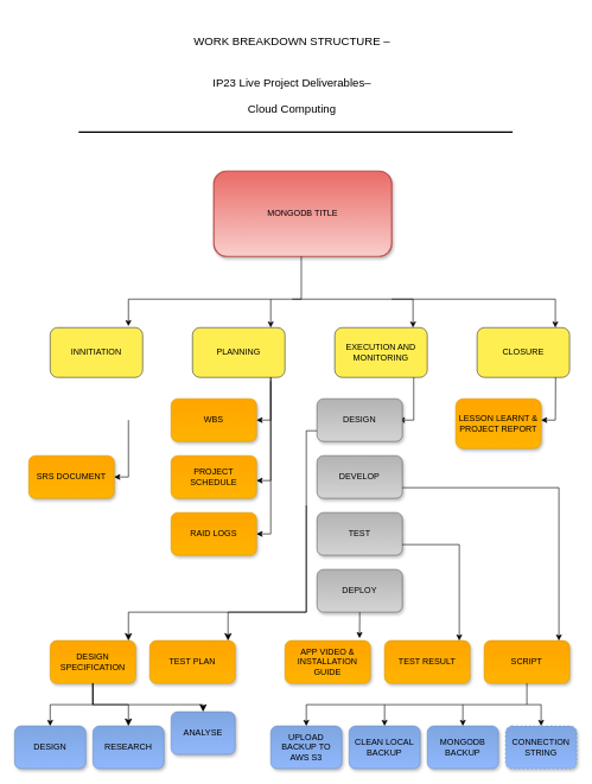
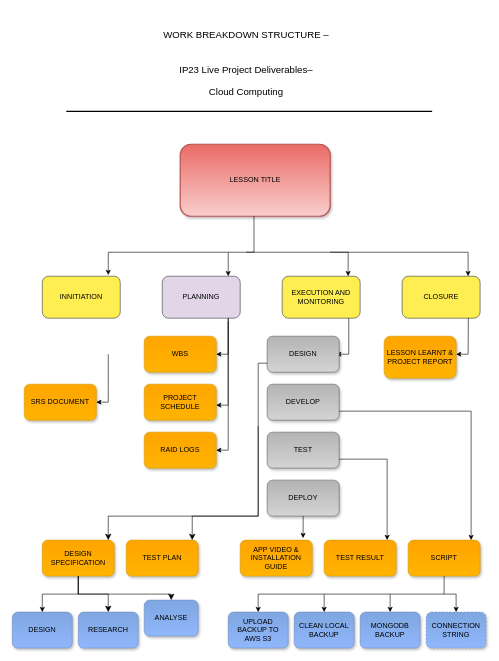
  <mxCell id="0" />
  <mxCell id="1" parent="0" />
  <mxCell id="2" value="EXECUTION AND MONITORING" style="rounded=1;whiteSpace=wrap;html=1;fillColor=#FFEE52;strokeColor=#36393d;gradientDirection=north;" parent="1" vertex="1"><mxGeometry x="470" y="460" width="130" height="70" as="geometry" /></mxCell>
  <mxCell id="3" value="CLOSURE" style="whiteSpace=wrap;html=1;rounded=1;fillColor=#FFEE52;strokeColor=#36393d;gradientDirection=north;glass=0;" parent="1" vertex="1"><mxGeometry x="670" y="460" width="130" height="70" as="geometry" /></mxCell>
- <mxCell id="4" value="PLANNING" style="whiteSpace=wrap;html=1;rounded=1;fillColor=#FFEE52;strokeColor=#36393d;gradientDirection=north;" parent="1" vertex="1"><mxGeometry x="270" y="460" width="130" height="70" as="geometry" /></mxCell>
+ <mxCell id="4" value="PLANNING" style="whiteSpace=wrap;html=1;rounded=1;fillColor=#e1d5e7;strokeColor=#36393d;gradientDirection=north;" parent="1" vertex="1"><mxGeometry x="270" y="460" width="130" height="70" as="geometry" /></mxCell>
  <mxCell id="5" value="INNITIATION" style="whiteSpace=wrap;html=1;rounded=1;fillColor=#FFEE52;strokeColor=#36393d;gradientDirection=north;" parent="1" vertex="1"><mxGeometry x="70" y="460" width="130" height="70" as="geometry" /></mxCell>
- <mxCell id="6" value="MONGODB TITLE" style="rounded=1;whiteSpace=wrap;html=1;shadow=1;glass=0;labelBackgroundColor=none;labelBorderColor=none;gradientDirection=north;strokeWidth=2;fillColor=#f8cecc;strokeColor=#b85450;gradientColor=#ea6b66;" parent="1" vertex="1"><mxGeometry x="300" y="240" width="250" height="120" as="geometry" /></mxCell>
+ <mxCell id="6" value="LESSON TITLE" style="rounded=1;whiteSpace=wrap;html=1;shadow=1;glass=0;labelBackgroundColor=none;labelBorderColor=none;gradientDirection=north;strokeWidth=2;fillColor=#f8cecc;strokeColor=#b85450;gradientColor=#ea6b66;" parent="1" vertex="1"><mxGeometry x="300" y="240" width="250" height="120" as="geometry" /></mxCell>
  <mxCell id="7" value="SRS DOCUMENT" style="rounded=1;whiteSpace=wrap;html=1;fillColor=#FFB300;strokeColor=#d79b00;shadow=1;strokeWidth=1;gradientDirection=north;gradientColor=#ffa500;" parent="1" vertex="1"><mxGeometry x="40" y="640" width="120" height="60" as="geometry" /></mxCell>
  <mxCell id="8" value="RAID LOGS" style="rounded=1;whiteSpace=wrap;html=1;fillColor=#FFB300;strokeColor=#d79b00;shadow=1;strokeWidth=1;gradientDirection=north;gradientColor=#ffa500;" parent="1" vertex="1"><mxGeometry x="240" y="720" width="120" height="60" as="geometry" /></mxCell>
  <mxCell id="9" value="PROJECT SCHEDULE" style="rounded=1;whiteSpace=wrap;html=1;fillColor=#FFB300;strokeColor=#d79b00;shadow=1;strokeWidth=1;gradientDirection=north;gradientColor=#ffa500;" parent="1" vertex="1"><mxGeometry x="240" y="640" width="120" height="60" as="geometry" /></mxCell>
  <mxCell id="10" value="WBS" style="rounded=1;whiteSpace=wrap;html=1;fillColor=#FFB300;strokeColor=#d79b00;shadow=1;strokeWidth=1;gradientDirection=north;gradientColor=#ffa500;" parent="1" vertex="1"><mxGeometry x="240" y="560" width="120" height="60" as="geometry" /></mxCell>
  <mxCell id="11" style="edgeStyle=orthogonalEdgeStyle;rounded=0;orthogonalLoop=1;jettySize=auto;html=1;exitX=0.5;exitY=1;exitDx=0;exitDy=0;" parent="1" source="9" target="9" edge="1"><mxGeometry relative="1" as="geometry" /></mxCell>
  <mxCell id="12" value="" style="endArrow=classic;html=1;rounded=0;entryX=1;entryY=0.5;entryDx=0;entryDy=0;" parent="1" edge="1"><mxGeometry width="50" height="50" relative="1" as="geometry"><mxPoint x="380" y="530" as="sourcePoint" /><mxPoint x="360" y="590" as="targetPoint" /><Array as="points"><mxPoint x="380" y="590" /></Array></mxGeometry></mxCell>
  <mxCell id="13" value="" style="endArrow=classic;html=1;rounded=0;" parent="1" edge="1"><mxGeometry width="50" height="50" relative="1" as="geometry"><mxPoint x="581" y="530" as="sourcePoint" /><mxPoint x="560" y="590" as="targetPoint" /><Array as="points"><mxPoint x="581" y="590" /></Array></mxGeometry></mxCell>
  <mxCell id="14" value="" style="endArrow=classic;html=1;rounded=0;exitX=0.849;exitY=1;exitDx=0;exitDy=0;exitPerimeter=0;" parent="1" source="3" edge="1"><mxGeometry width="50" height="50" relative="1" as="geometry"><mxPoint x="790" y="530" as="sourcePoint" /><mxPoint x="760" y="590" as="targetPoint" /><Array as="points"><mxPoint x="780" y="590" /></Array></mxGeometry></mxCell>
  <mxCell id="15" value="" style="endArrow=classic;html=1;rounded=0;entryX=1;entryY=0.5;entryDx=0;entryDy=0;" parent="1" edge="1"><mxGeometry width="50" height="50" relative="1" as="geometry"><mxPoint x="380" y="535" as="sourcePoint" /><mxPoint x="360" y="675" as="targetPoint" /><Array as="points"><mxPoint x="380" y="675" /></Array></mxGeometry></mxCell>
  <mxCell id="16" value="DESIGN" style="rounded=1;whiteSpace=wrap;html=1;fillColor=#D4D4D4;gradientColor=#b3b3b3;gradientDirection=north;shadow=1;strokeWidth=1;strokeColor=#666666;" parent="1" vertex="1"><mxGeometry x="445" y="560" width="120" height="60" as="geometry" /></mxCell>
  <mxCell id="17" value="DEPLOY" style="rounded=1;whiteSpace=wrap;html=1;fillColor=#D4D4D4;gradientColor=#b3b3b3;gradientDirection=north;shadow=1;strokeWidth=1;strokeColor=#666666;" parent="1" vertex="1"><mxGeometry x="445" y="800" width="120" height="60" as="geometry" /></mxCell>
  <mxCell id="18" value="TEST" style="rounded=1;whiteSpace=wrap;html=1;fillColor=#D4D4D4;gradientColor=#b3b3b3;gradientDirection=north;shadow=1;strokeWidth=1;strokeColor=#666666;" parent="1" vertex="1"><mxGeometry x="445" y="720" width="120" height="60" as="geometry" /></mxCell>
  <mxCell id="19" value="DEVELOP" style="rounded=1;whiteSpace=wrap;html=1;fillColor=#D4D4D4;gradientColor=#b3b3b3;gradientDirection=north;shadow=1;strokeWidth=1;strokeColor=#666666;" parent="1" vertex="1"><mxGeometry x="445" y="640" width="120" height="60" as="geometry" /></mxCell>
  <mxCell id="20" value="TEST PLAN" style="rounded=1;whiteSpace=wrap;html=1;fillColor=#FFB300;strokeColor=#d79b00;shadow=1;strokeWidth=1;gradientDirection=north;gradientColor=#ffa500;" parent="1" vertex="1"><mxGeometry x="210" y="900" width="120" height="60" as="geometry" /></mxCell>
  <mxCell id="21" value="DESIGN SPECIFICATION" style="rounded=1;whiteSpace=wrap;html=1;fillColor=#FFB300;strokeColor=#d79b00;shadow=1;strokeWidth=1;gradientDirection=north;gradientColor=#ffa500;" parent="1" vertex="1"><mxGeometry x="70" y="900" width="120" height="60" as="geometry" /></mxCell>
  <mxCell id="22" value="ANALYSE" style="rounded=1;whiteSpace=wrap;html=1;fillColor=#90B7FC;strokeColor=#6c8ebf;shadow=1;gradientDirection=north;strokeWidth=1;glass=0;gradientColor=#7ea6e0;" parent="1" vertex="1"><mxGeometry x="240" y="1000" width="90" height="60" as="geometry" /></mxCell>
  <mxCell id="23" value="RESEARCH" style="rounded=1;whiteSpace=wrap;html=1;fillColor=#90B7FC;strokeColor=#6c8ebf;shadow=1;gradientDirection=north;strokeWidth=1;glass=0;gradientColor=#7ea6e0;" parent="1" vertex="1"><mxGeometry x="130" y="1020" width="100" height="60" as="geometry" /></mxCell>
  <mxCell id="24" value="DESIGN" style="rounded=1;whiteSpace=wrap;html=1;fillColor=#90B7FC;strokeColor=#6c8ebf;shadow=1;gradientDirection=north;strokeWidth=1;glass=0;gradientColor=#7ea6e0;" parent="1" vertex="1"><mxGeometry x="20" y="1020" width="100" height="60" as="geometry" /></mxCell>
  <mxCell id="25" value="LESSON LEARNT &amp;amp; PROJECT REPORT" style="rounded=1;whiteSpace=wrap;html=1;fillColor=#FFB300;strokeColor=#d79b00;shadow=1;strokeWidth=1;gradientDirection=north;gradientColor=#ffa500;" parent="1" vertex="1"><mxGeometry x="640" y="560" width="120" height="70" as="geometry" /></mxCell>
  <mxCell id="26" value="SCRIPT" style="rounded=1;whiteSpace=wrap;html=1;fillColor=#FFB300;strokeColor=#d79b00;shadow=1;strokeWidth=1;gradientDirection=north;gradientColor=#ffa500;" parent="1" vertex="1"><mxGeometry x="680" y="900" width="120" height="60" as="geometry" /></mxCell>
  <mxCell id="27" value="TEST RESULT" style="rounded=1;whiteSpace=wrap;html=1;fillColor=#FFB300;strokeColor=#d79b00;shadow=1;strokeWidth=1;gradientDirection=north;gradientColor=#ffa500;" parent="1" vertex="1"><mxGeometry x="540" y="900" width="120" height="60" as="geometry" /></mxCell>
  <mxCell id="28" value="APP VIDEO &amp;amp; INSTALLATION GUIDE" style="rounded=1;whiteSpace=wrap;html=1;fillColor=#FFB300;strokeColor=#d79b00;shadow=1;strokeWidth=1;gradientDirection=north;gradientColor=#ffa500;" parent="1" vertex="1"><mxGeometry x="400" y="900" width="120" height="60" as="geometry" /></mxCell>
  <mxCell id="29" value="" style="edgeStyle=segmentEdgeStyle;endArrow=classic;html=1;curved=0;rounded=0;endSize=8;startSize=8;exitX=0;exitY=0.75;exitDx=0;exitDy=0;" parent="1" source="16" target="21" edge="1"><mxGeometry width="50" height="50" relative="1" as="geometry"><mxPoint x="440" y="590" as="sourcePoint" /><mxPoint x="380" y="890" as="targetPoint" /><Array as="points"><mxPoint x="430" y="605" /><mxPoint x="430" y="860" /><mxPoint x="180" y="860" /></Array></mxGeometry></mxCell>
  <mxCell id="30" value="" style="edgeStyle=segmentEdgeStyle;endArrow=classic;html=1;curved=0;rounded=0;endSize=8;startSize=8;" parent="1" edge="1"><mxGeometry width="50" height="50" relative="1" as="geometry"><mxPoint x="430" y="709.96" as="sourcePoint" /><mxPoint x="320" y="900" as="targetPoint" /><Array as="points"><mxPoint x="430" y="860" /><mxPoint x="320" y="860" /><mxPoint x="320" y="900" /></Array></mxGeometry></mxCell>
  <mxCell id="31" value="" style="edgeStyle=segmentEdgeStyle;endArrow=classic;html=1;curved=0;rounded=0;endSize=8;startSize=8;entryX=0.5;entryY=0;entryDx=0;entryDy=0;" parent="1" target="22" edge="1"><mxGeometry width="50" height="50" relative="1" as="geometry"><mxPoint x="130" y="960" as="sourcePoint" /><mxPoint x="263.76" y="1021.44" as="targetPoint" /><Array as="points"><mxPoint x="130" y="960" /><mxPoint x="130" y="990" /><mxPoint x="245" y="990" /></Array></mxGeometry></mxCell>
  <mxCell id="32" value="" style="edgeStyle=segmentEdgeStyle;endArrow=classic;html=1;curved=0;rounded=0;endSize=8;startSize=8;" parent="1" source="21" edge="1"><mxGeometry width="50" height="50" relative="1" as="geometry"><mxPoint x="370" y="960" as="sourcePoint" /><mxPoint x="180" y="1020" as="targetPoint" /><Array as="points"><mxPoint x="130" y="990" /><mxPoint x="180" y="990" /><mxPoint x="180" y="1020" /></Array></mxGeometry></mxCell>
  <mxCell id="33" value="" style="endArrow=classic;html=1;rounded=0;entryX=0.5;entryY=0;entryDx=0;entryDy=0;entryPerimeter=0;" parent="1" target="24" edge="1"><mxGeometry width="50" height="50" relative="1" as="geometry"><mxPoint x="130" y="960" as="sourcePoint" /><mxPoint x="320" y="1010" as="targetPoint" /><Array as="points"><mxPoint x="130" y="980" /><mxPoint x="130" y="990" /><mxPoint x="120" y="990" /><mxPoint x="70" y="990" /></Array></mxGeometry></mxCell>
  <mxCell id="34" value="" style="endArrow=classic;html=1;rounded=0;entryX=0.5;entryY=0;entryDx=0;entryDy=0;exitX=1;exitY=0.75;exitDx=0;exitDy=0;" parent="1" source="19" edge="1"><mxGeometry width="50" height="50" relative="1" as="geometry"><mxPoint x="570" y="675" as="sourcePoint" /><mxPoint x="785" y="900" as="targetPoint" /><Array as="points"><mxPoint x="785" y="685" /></Array></mxGeometry></mxCell>
  <mxCell id="35" value="" style="endArrow=classic;html=1;rounded=0;entryX=0.5;entryY=0;entryDx=0;entryDy=0;exitX=1;exitY=0.75;exitDx=0;exitDy=0;" parent="1" source="18" edge="1"><mxGeometry width="50" height="50" relative="1" as="geometry"><mxPoint x="570" y="750" as="sourcePoint" /><mxPoint x="645" y="900" as="targetPoint" /><Array as="points"><mxPoint x="645" y="765" /><mxPoint x="645" y="860" /></Array></mxGeometry></mxCell>
  <mxCell id="36" value="" style="endArrow=classic;html=1;rounded=0;entryX=0.873;entryY=-0.057;entryDx=0;entryDy=0;exitX=0.5;exitY=1;exitDx=0;exitDy=0;entryPerimeter=0;" parent="1" source="17" target="28" edge="1"><mxGeometry width="50" height="50" relative="1" as="geometry"><mxPoint x="500" y="830" as="sourcePoint" /><mxPoint x="550" y="740" as="targetPoint" /><Array as="points"><mxPoint x="505" y="870" /></Array></mxGeometry></mxCell>
  <mxCell id="37" value="" style="endArrow=classic;html=1;rounded=0;exitX=0.5;exitY=1;exitDx=0;exitDy=0;entryX=0.5;entryY=0;entryDx=0;entryDy=0;entryPerimeter=0;" parent="1" source="26" target="38" edge="1"><mxGeometry width="50" height="50" relative="1" as="geometry"><mxPoint x="710" y="910" as="sourcePoint" /><mxPoint x="710" y="1060" as="targetPoint" /><Array as="points"><mxPoint x="740" y="990" /><mxPoint x="760" y="990" /></Array></mxGeometry></mxCell>
  <mxCell id="38" value="CONNECTION STRING" style="rounded=1;whiteSpace=wrap;html=1;fillColor=#90B7FC;strokeColor=#6c8ebf;shadow=1;gradientDirection=north;strokeWidth=1;glass=0;gradientColor=#7ea6e0;dashed=1;" parent="1" vertex="1"><mxGeometry x="710" y="1020" width="100" height="60" as="geometry" /></mxCell>
  <mxCell id="39" value="MONGODB BACKUP" style="rounded=1;whiteSpace=wrap;html=1;fillColor=#90B7FC;strokeColor=#6c8ebf;shadow=1;gradientDirection=north;strokeWidth=1;glass=0;gradientColor=#7ea6e0;" parent="1" vertex="1"><mxGeometry x="600" y="1020" width="100" height="60" as="geometry" /></mxCell>
  <mxCell id="40" value="CLEAN LOCAL BACKUP" style="rounded=1;whiteSpace=wrap;html=1;fillColor=#90B7FC;strokeColor=#6c8ebf;shadow=1;gradientDirection=north;strokeWidth=1;glass=0;gradientColor=#7ea6e0;" parent="1" vertex="1"><mxGeometry x="490" y="1020" width="100" height="60" as="geometry" /></mxCell>
  <mxCell id="41" value="UPLOAD BACKUP TO AWS S3" style="rounded=1;whiteSpace=wrap;html=1;fillColor=#90B7FC;strokeColor=#6c8ebf;shadow=1;gradientDirection=north;strokeWidth=1;glass=0;gradientColor=#7ea6e0;" parent="1" vertex="1"><mxGeometry x="380" y="1020" width="100" height="60" as="geometry" /></mxCell>
  <mxCell id="42" value="" style="endArrow=classic;html=1;rounded=0;entryX=0.5;entryY=0;entryDx=0;entryDy=0;" parent="1" target="39" edge="1"><mxGeometry width="50" height="50" relative="1" as="geometry"><mxPoint x="740" y="990" as="sourcePoint" /><mxPoint x="640" y="1020" as="targetPoint" /><Array as="points"><mxPoint x="650" y="990" /></Array></mxGeometry></mxCell>
  <mxCell id="43" value="" style="endArrow=classic;html=1;rounded=0;entryX=0.5;entryY=0;entryDx=0;entryDy=0;" parent="1" target="40" edge="1"><mxGeometry width="50" height="50" relative="1" as="geometry"><mxPoint x="650" y="990" as="sourcePoint" /><mxPoint x="570" y="1020" as="targetPoint" /><Array as="points"><mxPoint x="540" y="990" /></Array></mxGeometry></mxCell>
  <mxCell id="44" value="" style="endArrow=classic;html=1;rounded=0;entryX=0.5;entryY=0;entryDx=0;entryDy=0;" parent="1" target="41" edge="1"><mxGeometry width="50" height="50" relative="1" as="geometry"><mxPoint x="540" y="990" as="sourcePoint" /><mxPoint x="440" y="1020" as="targetPoint" /><Array as="points"><mxPoint x="430" y="990" /></Array></mxGeometry></mxCell>
  <mxCell id="45" value="" style="endArrow=classic;html=1;rounded=0;entryX=1;entryY=0.5;entryDx=0;entryDy=0;" parent="1" edge="1"><mxGeometry width="50" height="50" relative="1" as="geometry"><mxPoint x="380" y="530" as="sourcePoint" /><mxPoint x="360" y="750" as="targetPoint" /><Array as="points"><mxPoint x="380" y="750" /></Array></mxGeometry></mxCell>
  <mxCell id="46" value="" style="endArrow=classic;html=1;rounded=0;" parent="1" edge="1"><mxGeometry width="50" height="50" relative="1" as="geometry"><mxPoint x="180" y="590" as="sourcePoint" /><mxPoint x="160" y="670" as="targetPoint" /><Array as="points"><mxPoint x="180" y="640" /><mxPoint x="180" y="670" /></Array></mxGeometry></mxCell>
  <mxCell id="47" value="" style="endArrow=classic;html=1;rounded=0;entryX=0.846;entryY=0;entryDx=0;entryDy=0;entryPerimeter=0;" parent="1" target="2" edge="1"><mxGeometry width="50" height="50" relative="1" as="geometry"><mxPoint x="410" y="420" as="sourcePoint" /><mxPoint x="540" y="460" as="targetPoint" /><Array as="points"><mxPoint x="580" y="420" /></Array></mxGeometry></mxCell>
  <mxCell id="48" value="" style="endArrow=classic;html=1;rounded=0;entryX=0.846;entryY=0;entryDx=0;entryDy=0;entryPerimeter=0;" parent="1" target="3" edge="1"><mxGeometry width="50" height="50" relative="1" as="geometry"><mxPoint x="550" y="420" as="sourcePoint" /><mxPoint x="740" y="460" as="targetPoint" /><Array as="points"><mxPoint x="780" y="420" /></Array></mxGeometry></mxCell>
  <mxCell id="49" value="" style="endArrow=classic;html=1;rounded=0;" parent="1" edge="1"><mxGeometry width="50" height="50" relative="1" as="geometry"><mxPoint x="380" y="420" as="sourcePoint" /><mxPoint x="180" y="458" as="targetPoint" /><Array as="points"><mxPoint x="180" y="420" /><mxPoint x="180" y="440" /></Array></mxGeometry></mxCell>
  <mxCell id="50" value="" style="endArrow=classic;html=1;rounded=0;" parent="1" edge="1"><mxGeometry width="50" height="50" relative="1" as="geometry"><mxPoint x="423" y="360" as="sourcePoint" /><mxPoint x="380" y="460" as="targetPoint" /><Array as="points"><mxPoint x="423" y="420" /><mxPoint x="380" y="420" /></Array></mxGeometry></mxCell>
  <mxCell id="51" value="" style="line;strokeWidth=2;html=1;perimeter=backbonePerimeter;points=[];outlineConnect=0;fillColor=#66FFFF;gradientColor=none;perimeterSpacing=5;" parent="1" vertex="1"><mxGeometry x="110" y="180" width="610" height="10" as="geometry" /></mxCell>
  <mxCell id="52" value="&lt;font style=&quot;font-size: 16px;&quot;&gt;WORK BREAKDOWN STRUCTURE –&lt;br&gt;&lt;br&gt;&lt;br&gt;IP23 Live Project Deliverables– &lt;br&gt;&lt;br&gt;Cloud Computing&lt;/font&gt;" style="text;strokeColor=none;align=center;fillColor=none;html=1;verticalAlign=middle;whiteSpace=wrap;rounded=0;" parent="1" vertex="1"><mxGeometry x="20" width="780" height="170" as="geometry" y="20" /></mxCell>
